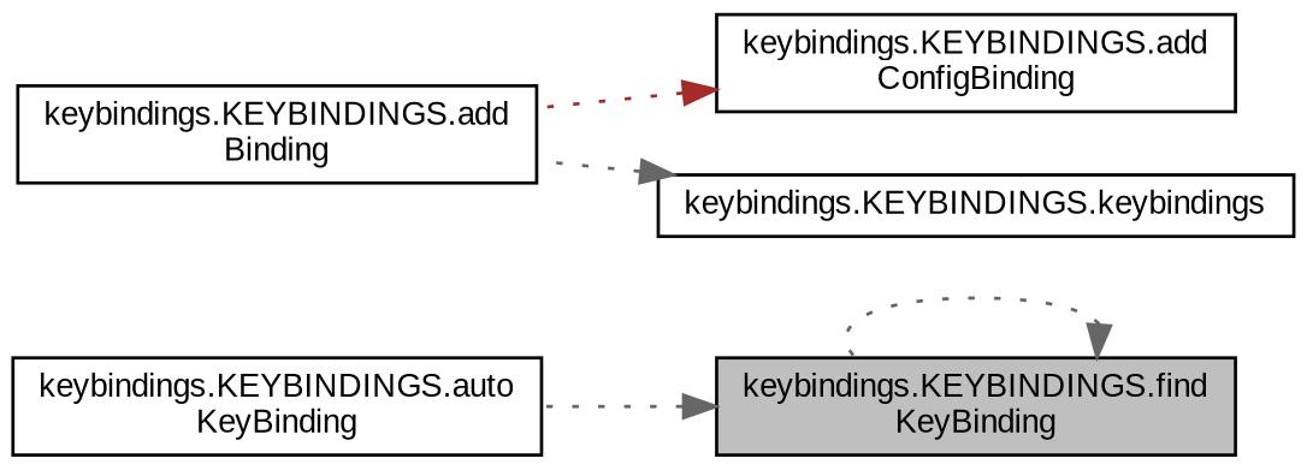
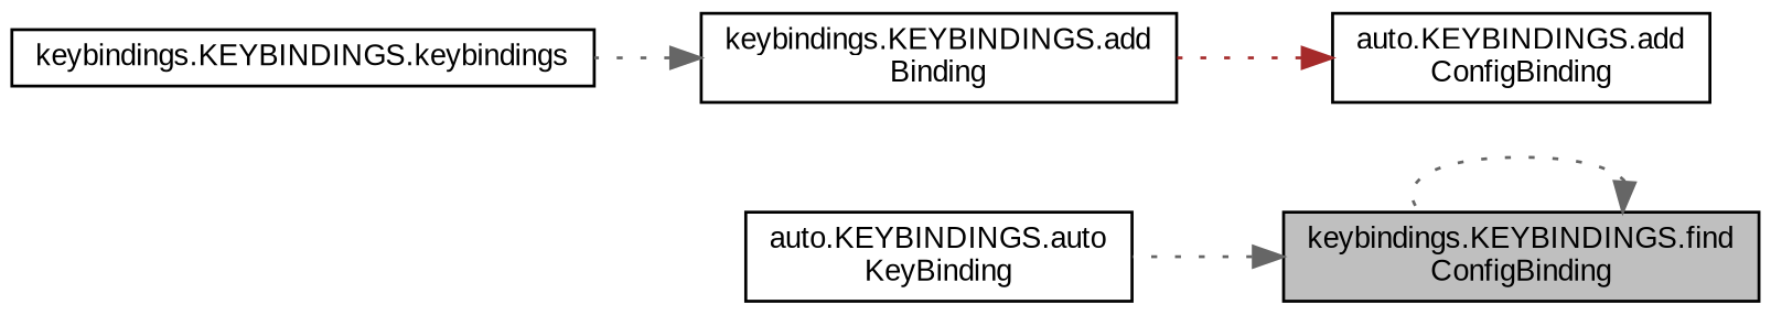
  digraph {
    fontname="Liberation Sans"
    rankdir=RL
    node [color=black fillcolor=white fontname="Liberation Sans" fontsize=10 shape=record style=filled]
    edge [color=gray40 dir=back fontname="Liberation Sans" fontsize=10 labelfontname=Helvetica labelfontsize=10 style=dotted]
-   n1 [fillcolor=grey75 fontcolor=black height=0.2 label="keybindings.KEYBINDINGS.find\lKeyBinding" width=0.4]
-   n2 [height=0.2 label="keybindings.KEYBINDINGS.auto\lKeyBinding" width=0.4]
-   n3 [height=0.2 label="keybindings.KEYBINDINGS.add\lConfigBinding" width=0.4]
+   n1 [fillcolor=grey75 fontcolor=black height=0.2 label="keybindings.KEYBINDINGS.find\lConfigBinding" width=0.4]
+   n2 [height=0.2 label="auto.KEYBINDINGS.auto\lKeyBinding" width=0.4]
+   n3 [height=0.2 label="auto.KEYBINDINGS.add\lConfigBinding" width=0.4]
    n4 [height=0.2 label="keybindings.KEYBINDINGS.add\lBinding" width=0.4]
    n5 [height=0.2 label="keybindings.KEYBINDINGS.keybindings" width=0.4]
    n1 -> n1
    n1 -> n2
    n3 -> n4 [color=brown]
-   n5 -> n4
+   n4 -> n5
  }
